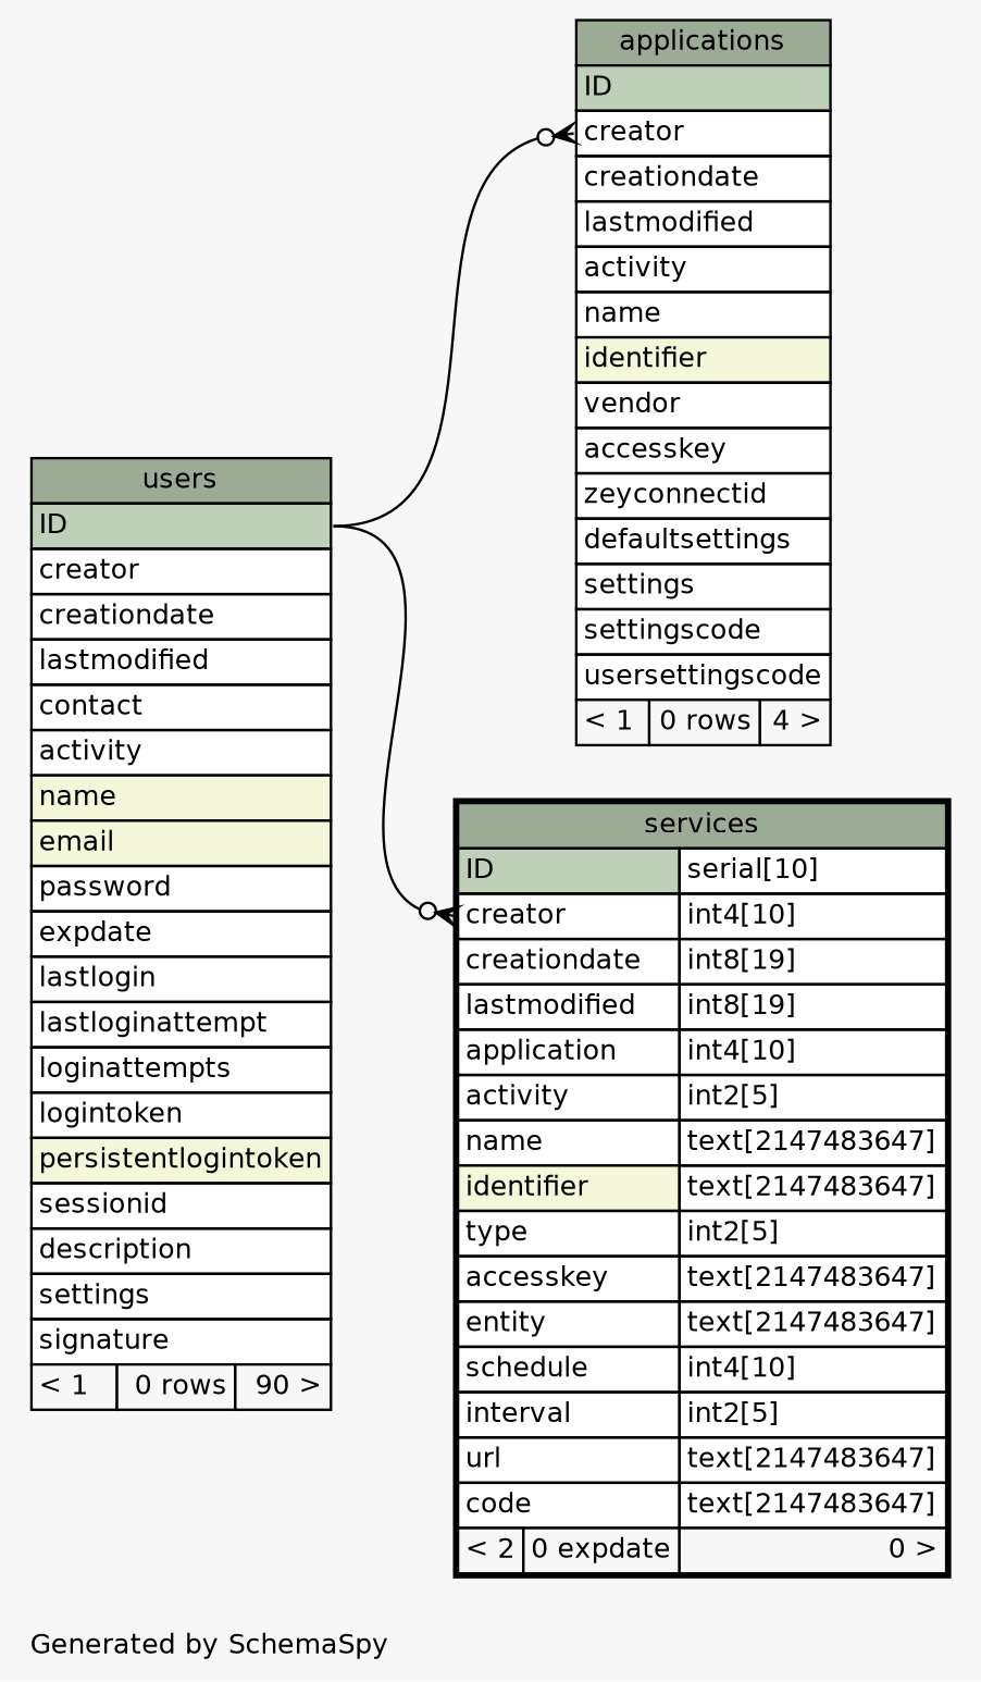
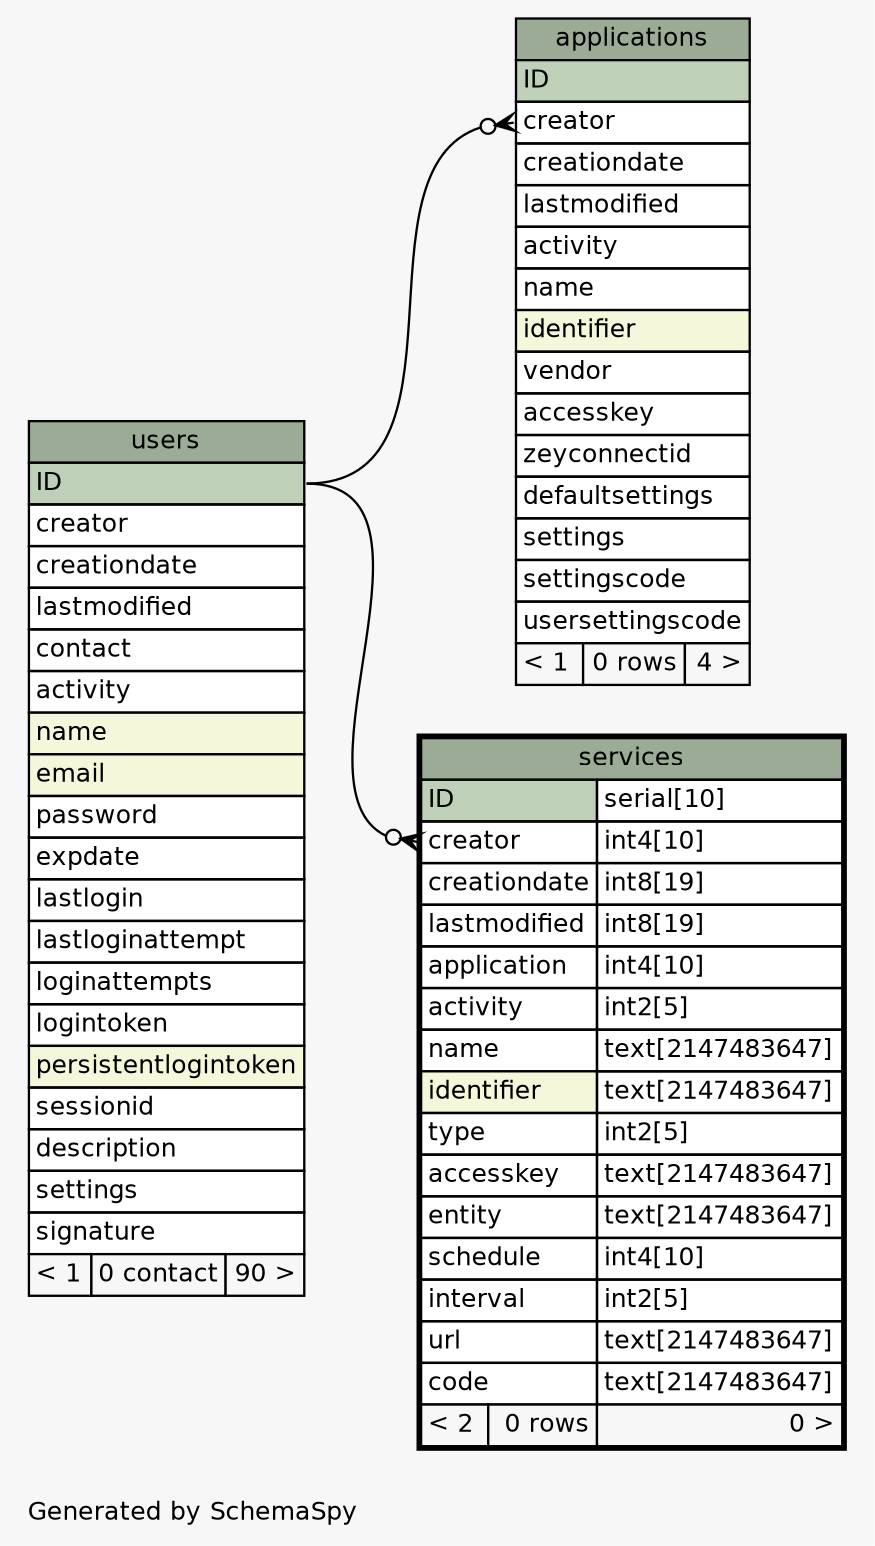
  digraph {
    bgcolor="#f7f7f7"
    fontname=Helvetica
    fontsize=11
    label="\nGenerated by SchemaSpy"
    labeljust=l
    nodesep=0.18
    rankdir=RL
    ranksep=0.46
    node [fontname=Helvetica fontsize=11 shape=plaintext]
    edge [arrowhead=none arrowsize=0.8 arrowtail=crowodot dir=back headport="ID:e" tailport="creator:w"]
    n1 [label=<     <TABLE BORDER="0" CELLBORDER="1" CELLSPACING="0" BGCOLOR="#ffffff">       <TR><TD COLSPAN="3" BGCOLOR="#9bab96" ALIGN="CENTER">applications</TD></TR>       <TR><TD PORT="ID" COLSPAN="3" BGCOLOR="#bed1b8" ALIGN="LEFT">ID</TD></TR>       <TR><TD PORT="creator" COLSPAN="3" ALIGN="LEFT">creator</TD></TR>       <TR><TD PORT="creationdate" COLSPAN="3" ALIGN="LEFT">creationdate</TD></TR>       <TR><TD PORT="lastmodified" COLSPAN="3" ALIGN="LEFT">lastmodified</TD></TR>       <TR><TD PORT="activity" COLSPAN="3" ALIGN="LEFT">activity</TD></TR>       <TR><TD PORT="name" COLSPAN="3" ALIGN="LEFT">name</TD></TR>       <TR><TD PORT="identifier" COLSPAN="3" BGCOLOR="#f4f7da" ALIGN="LEFT">identifier</TD></TR>       <TR><TD PORT="vendor" COLSPAN="3" ALIGN="LEFT">vendor</TD></TR>       <TR><TD PORT="accesskey" COLSPAN="3" ALIGN="LEFT">accesskey</TD></TR>       <TR><TD PORT="zeyconnectid" COLSPAN="3" ALIGN="LEFT">zeyconnectid</TD></TR>       <TR><TD PORT="defaultsettings" COLSPAN="3" ALIGN="LEFT">defaultsettings</TD></TR>       <TR><TD PORT="settings" COLSPAN="3" ALIGN="LEFT">settings</TD></TR>       <TR><TD PORT="settingscode" COLSPAN="3" ALIGN="LEFT">settingscode</TD></TR>       <TR><TD PORT="usersettingscode" COLSPAN="3" ALIGN="LEFT">usersettingscode</TD></TR>       <TR><TD ALIGN="LEFT" BGCOLOR="#f7f7f7">&lt; 1</TD><TD ALIGN="RIGHT" BGCOLOR="#f7f7f7">0 rows</TD><TD ALIGN="RIGHT" BGCOLOR="#f7f7f7">4 &gt;</TD></TR>     </TABLE>>]
-   n2 [label=<     <TABLE BORDER="0" CELLBORDER="1" CELLSPACING="0" BGCOLOR="#ffffff">       <TR><TD COLSPAN="3" BGCOLOR="#9bab96" ALIGN="CENTER">users</TD></TR>       <TR><TD PORT="ID" COLSPAN="3" BGCOLOR="#bed1b8" ALIGN="LEFT">ID</TD></TR>       <TR><TD PORT="creator" COLSPAN="3" ALIGN="LEFT">creator</TD></TR>       <TR><TD PORT="creationdate" COLSPAN="3" ALIGN="LEFT">creationdate</TD></TR>       <TR><TD PORT="lastmodified" COLSPAN="3" ALIGN="LEFT">lastmodified</TD></TR>       <TR><TD PORT="contact" COLSPAN="3" ALIGN="LEFT">contact</TD></TR>       <TR><TD PORT="activity" COLSPAN="3" ALIGN="LEFT">activity</TD></TR>       <TR><TD PORT="name" COLSPAN="3" BGCOLOR="#f4f7da" ALIGN="LEFT">name</TD></TR>       <TR><TD PORT="email" COLSPAN="3" BGCOLOR="#f4f7da" ALIGN="LEFT">email</TD></TR>       <TR><TD PORT="password" COLSPAN="3" ALIGN="LEFT">password</TD></TR>       <TR><TD PORT="expdate" COLSPAN="3" ALIGN="LEFT">expdate</TD></TR>       <TR><TD PORT="lastlogin" COLSPAN="3" ALIGN="LEFT">lastlogin</TD></TR>       <TR><TD PORT="lastloginattempt" COLSPAN="3" ALIGN="LEFT">lastloginattempt</TD></TR>       <TR><TD PORT="loginattempts" COLSPAN="3" ALIGN="LEFT">loginattempts</TD></TR>       <TR><TD PORT="logintoken" COLSPAN="3" ALIGN="LEFT">logintoken</TD></TR>       <TR><TD PORT="persistentlogintoken" COLSPAN="3" BGCOLOR="#f4f7da" ALIGN="LEFT">persistentlogintoken</TD></TR>       <TR><TD PORT="sessionid" COLSPAN="3" ALIGN="LEFT">sessionid</TD></TR>       <TR><TD PORT="description" COLSPAN="3" ALIGN="LEFT">description</TD></TR>       <TR><TD PORT="settings" COLSPAN="3" ALIGN="LEFT">settings</TD></TR>       <TR><TD PORT="signature" COLSPAN="3" ALIGN="LEFT">signature</TD></TR>       <TR><TD ALIGN="LEFT" BGCOLOR="#f7f7f7">&lt; 1</TD><TD ALIGN="RIGHT" BGCOLOR="#f7f7f7">0 rows</TD><TD ALIGN="RIGHT" BGCOLOR="#f7f7f7">90 &gt;</TD></TR>     </TABLE>>]
-   n3 [label=<     <TABLE BORDER="2" CELLBORDER="1" CELLSPACING="0" BGCOLOR="#ffffff">       <TR><TD COLSPAN="3" BGCOLOR="#9bab96" ALIGN="CENTER">services</TD></TR>       <TR><TD PORT="ID" COLSPAN="2" BGCOLOR="#bed1b8" ALIGN="LEFT">ID</TD><TD PORT="ID.type" ALIGN="LEFT">serial[10]</TD></TR>       <TR><TD PORT="creator" COLSPAN="2" ALIGN="LEFT">creator</TD><TD PORT="creator.type" ALIGN="LEFT">int4[10]</TD></TR>       <TR><TD PORT="creationdate" COLSPAN="2" ALIGN="LEFT">creationdate</TD><TD PORT="creationdate.type" ALIGN="LEFT">int8[19]</TD></TR>       <TR><TD PORT="lastmodified" COLSPAN="2" ALIGN="LEFT">lastmodified</TD><TD PORT="lastmodified.type" ALIGN="LEFT">int8[19]</TD></TR>       <TR><TD PORT="application" COLSPAN="2" ALIGN="LEFT">application</TD><TD PORT="application.type" ALIGN="LEFT">int4[10]</TD></TR>       <TR><TD PORT="activity" COLSPAN="2" ALIGN="LEFT">activity</TD><TD PORT="activity.type" ALIGN="LEFT">int2[5]</TD></TR>       <TR><TD PORT="name" COLSPAN="2" ALIGN="LEFT">name</TD><TD PORT="name.type" ALIGN="LEFT">text[2147483647]</TD></TR>       <TR><TD PORT="identifier" COLSPAN="2" BGCOLOR="#f4f7da" ALIGN="LEFT">identifier</TD><TD PORT="identifier.type" ALIGN="LEFT">text[2147483647]</TD></TR>       <TR><TD PORT="type" COLSPAN="2" ALIGN="LEFT">type</TD><TD PORT="type.type" ALIGN="LEFT">int2[5]</TD></TR>       <TR><TD PORT="accesskey" COLSPAN="2" ALIGN="LEFT">accesskey</TD><TD PORT="accesskey.type" ALIGN="LEFT">text[2147483647]</TD></TR>       <TR><TD PORT="entity" COLSPAN="2" ALIGN="LEFT">entity</TD><TD PORT="entity.type" ALIGN="LEFT">text[2147483647]</TD></TR>       <TR><TD PORT="schedule" COLSPAN="2" ALIGN="LEFT">schedule</TD><TD PORT="schedule.type" ALIGN="LEFT">int4[10]</TD></TR>       <TR><TD PORT="interval" COLSPAN="2" ALIGN="LEFT">interval</TD><TD PORT="interval.type" ALIGN="LEFT">int2[5]</TD></TR>       <TR><TD PORT="url" COLSPAN="2" ALIGN="LEFT">url</TD><TD PORT="url.type" ALIGN="LEFT">text[2147483647]</TD></TR>       <TR><TD PORT="code" COLSPAN="2" ALIGN="LEFT">code</TD><TD PORT="code.type" ALIGN="LEFT">text[2147483647]</TD></TR>       <TR><TD ALIGN="LEFT" BGCOLOR="#f7f7f7">&lt; 2</TD><TD ALIGN="RIGHT" BGCOLOR="#f7f7f7">0 expdate</TD><TD ALIGN="RIGHT" BGCOLOR="#f7f7f7">0 &gt;</TD></TR>     </TABLE>>]
+   n2 [label=<     <TABLE BORDER="0" CELLBORDER="1" CELLSPACING="0" BGCOLOR="#ffffff">       <TR><TD COLSPAN="3" BGCOLOR="#9bab96" ALIGN="CENTER">users</TD></TR>       <TR><TD PORT="ID" COLSPAN="3" BGCOLOR="#bed1b8" ALIGN="LEFT">ID</TD></TR>       <TR><TD PORT="creator" COLSPAN="3" ALIGN="LEFT">creator</TD></TR>       <TR><TD PORT="creationdate" COLSPAN="3" ALIGN="LEFT">creationdate</TD></TR>       <TR><TD PORT="lastmodified" COLSPAN="3" ALIGN="LEFT">lastmodified</TD></TR>       <TR><TD PORT="contact" COLSPAN="3" ALIGN="LEFT">contact</TD></TR>       <TR><TD PORT="activity" COLSPAN="3" ALIGN="LEFT">activity</TD></TR>       <TR><TD PORT="name" COLSPAN="3" BGCOLOR="#f4f7da" ALIGN="LEFT">name</TD></TR>       <TR><TD PORT="email" COLSPAN="3" BGCOLOR="#f4f7da" ALIGN="LEFT">email</TD></TR>       <TR><TD PORT="password" COLSPAN="3" ALIGN="LEFT">password</TD></TR>       <TR><TD PORT="expdate" COLSPAN="3" ALIGN="LEFT">expdate</TD></TR>       <TR><TD PORT="lastlogin" COLSPAN="3" ALIGN="LEFT">lastlogin</TD></TR>       <TR><TD PORT="lastloginattempt" COLSPAN="3" ALIGN="LEFT">lastloginattempt</TD></TR>       <TR><TD PORT="loginattempts" COLSPAN="3" ALIGN="LEFT">loginattempts</TD></TR>       <TR><TD PORT="logintoken" COLSPAN="3" ALIGN="LEFT">logintoken</TD></TR>       <TR><TD PORT="persistentlogintoken" COLSPAN="3" BGCOLOR="#f4f7da" ALIGN="LEFT">persistentlogintoken</TD></TR>       <TR><TD PORT="sessionid" COLSPAN="3" ALIGN="LEFT">sessionid</TD></TR>       <TR><TD PORT="description" COLSPAN="3" ALIGN="LEFT">description</TD></TR>       <TR><TD PORT="settings" COLSPAN="3" ALIGN="LEFT">settings</TD></TR>       <TR><TD PORT="signature" COLSPAN="3" ALIGN="LEFT">signature</TD></TR>       <TR><TD ALIGN="LEFT" BGCOLOR="#f7f7f7">&lt; 1</TD><TD ALIGN="RIGHT" BGCOLOR="#f7f7f7">0 contact</TD><TD ALIGN="RIGHT" BGCOLOR="#f7f7f7">90 &gt;</TD></TR>     </TABLE>>]
+   n3 [label=<     <TABLE BORDER="2" CELLBORDER="1" CELLSPACING="0" BGCOLOR="#ffffff">       <TR><TD COLSPAN="3" BGCOLOR="#9bab96" ALIGN="CENTER">services</TD></TR>       <TR><TD PORT="ID" COLSPAN="2" BGCOLOR="#bed1b8" ALIGN="LEFT">ID</TD><TD PORT="ID.type" ALIGN="LEFT">serial[10]</TD></TR>       <TR><TD PORT="creator" COLSPAN="2" ALIGN="LEFT">creator</TD><TD PORT="creator.type" ALIGN="LEFT">int4[10]</TD></TR>       <TR><TD PORT="creationdate" COLSPAN="2" ALIGN="LEFT">creationdate</TD><TD PORT="creationdate.type" ALIGN="LEFT">int8[19]</TD></TR>       <TR><TD PORT="lastmodified" COLSPAN="2" ALIGN="LEFT">lastmodified</TD><TD PORT="lastmodified.type" ALIGN="LEFT">int8[19]</TD></TR>       <TR><TD PORT="application" COLSPAN="2" ALIGN="LEFT">application</TD><TD PORT="application.type" ALIGN="LEFT">int4[10]</TD></TR>       <TR><TD PORT="activity" COLSPAN="2" ALIGN="LEFT">activity</TD><TD PORT="activity.type" ALIGN="LEFT">int2[5]</TD></TR>       <TR><TD PORT="name" COLSPAN="2" ALIGN="LEFT">name</TD><TD PORT="name.type" ALIGN="LEFT">text[2147483647]</TD></TR>       <TR><TD PORT="identifier" COLSPAN="2" BGCOLOR="#f4f7da" ALIGN="LEFT">identifier</TD><TD PORT="identifier.type" ALIGN="LEFT">text[2147483647]</TD></TR>       <TR><TD PORT="type" COLSPAN="2" ALIGN="LEFT">type</TD><TD PORT="type.type" ALIGN="LEFT">int2[5]</TD></TR>       <TR><TD PORT="accesskey" COLSPAN="2" ALIGN="LEFT">accesskey</TD><TD PORT="accesskey.type" ALIGN="LEFT">text[2147483647]</TD></TR>       <TR><TD PORT="entity" COLSPAN="2" ALIGN="LEFT">entity</TD><TD PORT="entity.type" ALIGN="LEFT">text[2147483647]</TD></TR>       <TR><TD PORT="schedule" COLSPAN="2" ALIGN="LEFT">schedule</TD><TD PORT="schedule.type" ALIGN="LEFT">int4[10]</TD></TR>       <TR><TD PORT="interval" COLSPAN="2" ALIGN="LEFT">interval</TD><TD PORT="interval.type" ALIGN="LEFT">int2[5]</TD></TR>       <TR><TD PORT="url" COLSPAN="2" ALIGN="LEFT">url</TD><TD PORT="url.type" ALIGN="LEFT">text[2147483647]</TD></TR>       <TR><TD PORT="code" COLSPAN="2" ALIGN="LEFT">code</TD><TD PORT="code.type" ALIGN="LEFT">text[2147483647]</TD></TR>       <TR><TD ALIGN="LEFT" BGCOLOR="#f7f7f7">&lt; 2</TD><TD ALIGN="RIGHT" BGCOLOR="#f7f7f7">0 rows</TD><TD ALIGN="RIGHT" BGCOLOR="#f7f7f7">0 &gt;</TD></TR>     </TABLE>>]
    n1 -> n2
    n3 -> n2
  }
